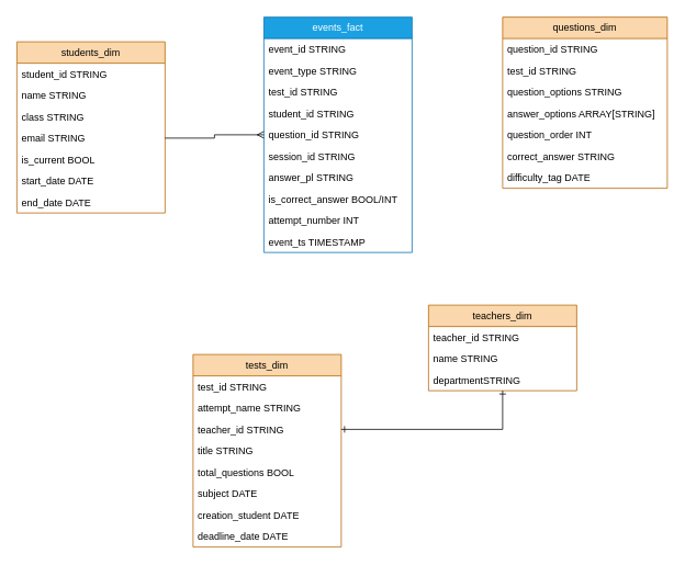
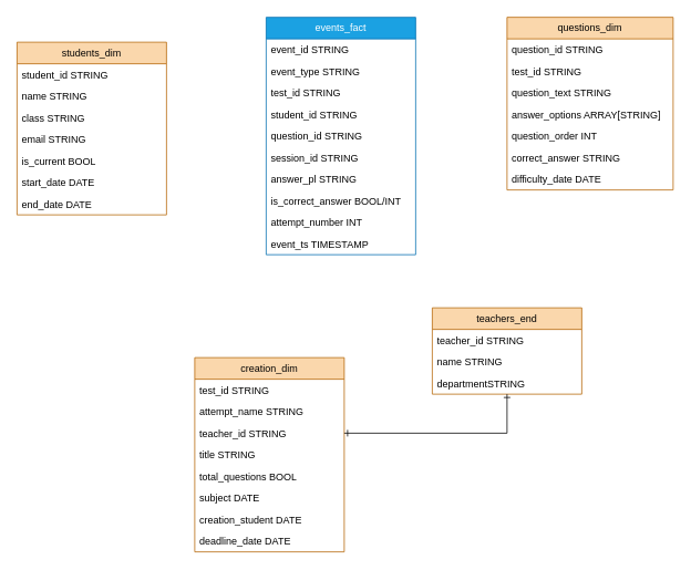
  <mxCell id="0" />
  <mxCell id="1" parent="0" />
  <mxCell id="2" value="events_fact" style="swimlane;fontStyle=0;childLayout=stackLayout;horizontal=1;startSize=26;fillColor=#1ba1e2;horizontalStack=0;resizeParent=1;resizeParentMax=0;resizeLast=0;collapsible=1;marginBottom=0;whiteSpace=wrap;html=1;fontColor=#ffffff;strokeColor=#006EAF;" vertex="1" parent="1"><mxGeometry x="320" y="20" width="180" height="286" as="geometry" /></mxCell>
  <mxCell id="3" value="event_id STRING" style="text;strokeColor=none;fillColor=none;align=left;verticalAlign=top;spacingLeft=4;spacingRight=4;overflow=hidden;rotatable=0;points=[[0,0.5],[1,0.5]];portConstraint=eastwest;whiteSpace=wrap;html=1;" vertex="1" parent="2"><mxGeometry y="26" width="180" height="26" as="geometry" /></mxCell>
  <mxCell id="4" value="event_type STRING" style="text;strokeColor=none;fillColor=none;align=left;verticalAlign=top;spacingLeft=4;spacingRight=4;overflow=hidden;rotatable=0;points=[[0,0.5],[1,0.5]];portConstraint=eastwest;whiteSpace=wrap;html=1;" vertex="1" parent="2"><mxGeometry y="52" width="180" height="26" as="geometry" /></mxCell>
  <mxCell id="5" value="test_id STRING" style="text;strokeColor=none;fillColor=none;align=left;verticalAlign=top;spacingLeft=4;spacingRight=4;overflow=hidden;rotatable=0;points=[[0,0.5],[1,0.5]];portConstraint=eastwest;whiteSpace=wrap;html=1;" vertex="1" parent="2"><mxGeometry y="78" width="180" height="26" as="geometry" /></mxCell>
  <mxCell id="6" value="student_id STRING" style="text;strokeColor=none;fillColor=none;align=left;verticalAlign=top;spacingLeft=4;spacingRight=4;overflow=hidden;rotatable=0;points=[[0,0.5],[1,0.5]];portConstraint=eastwest;whiteSpace=wrap;html=1;" vertex="1" parent="2"><mxGeometry y="104" width="180" height="26" as="geometry" /></mxCell>
  <mxCell id="7" value="question_id STRING" style="text;strokeColor=none;fillColor=none;align=left;verticalAlign=top;spacingLeft=4;spacingRight=4;overflow=hidden;rotatable=0;points=[[0,0.5],[1,0.5]];portConstraint=eastwest;whiteSpace=wrap;html=1;" vertex="1" parent="2"><mxGeometry y="130" width="180" height="26" as="geometry" /></mxCell>
  <mxCell id="8" value="session_id STRING" style="text;strokeColor=none;fillColor=none;align=left;verticalAlign=top;spacingLeft=4;spacingRight=4;overflow=hidden;rotatable=0;points=[[0,0.5],[1,0.5]];portConstraint=eastwest;whiteSpace=wrap;html=1;" vertex="1" parent="2"><mxGeometry y="156" width="180" height="26" as="geometry" /></mxCell>
  <mxCell id="9" value="answer_pl STRING" style="text;strokeColor=none;fillColor=none;align=left;verticalAlign=top;spacingLeft=4;spacingRight=4;overflow=hidden;rotatable=0;points=[[0,0.5],[1,0.5]];portConstraint=eastwest;whiteSpace=wrap;html=1;" vertex="1" parent="2"><mxGeometry y="182" width="180" height="26" as="geometry" /></mxCell>
  <mxCell id="10" value="is_correct_answer BOOL/INT" style="text;strokeColor=none;fillColor=none;align=left;verticalAlign=top;spacingLeft=4;spacingRight=4;overflow=hidden;rotatable=0;points=[[0,0.5],[1,0.5]];portConstraint=eastwest;whiteSpace=wrap;html=1;" vertex="1" parent="2"><mxGeometry y="208" width="180" height="26" as="geometry" /></mxCell>
  <mxCell id="11" value="attempt_number INT" style="text;strokeColor=none;fillColor=none;align=left;verticalAlign=top;spacingLeft=4;spacingRight=4;overflow=hidden;rotatable=0;points=[[0,0.5],[1,0.5]];portConstraint=eastwest;whiteSpace=wrap;html=1;" vertex="1" parent="2"><mxGeometry y="234" width="180" height="26" as="geometry" /></mxCell>
  <mxCell id="12" value="event_ts TIMESTAMP" style="text;strokeColor=none;fillColor=none;align=left;verticalAlign=top;spacingLeft=4;spacingRight=4;overflow=hidden;rotatable=0;points=[[0,0.5],[1,0.5]];portConstraint=eastwest;whiteSpace=wrap;html=1;" vertex="1" parent="2"><mxGeometry y="260" width="180" height="26" as="geometry" /></mxCell>
  <mxCell id="13" value="students_dim" style="swimlane;fontStyle=0;childLayout=stackLayout;horizontal=1;startSize=26;fillColor=#fad7ac;horizontalStack=0;resizeParent=1;resizeParentMax=0;resizeLast=0;collapsible=1;marginBottom=0;whiteSpace=wrap;html=1;strokeColor=#b46504;" vertex="1" parent="1"><mxGeometry x="20" y="50" width="180" height="208" as="geometry" /></mxCell>
  <mxCell id="14" value="student_id STRING" style="text;strokeColor=none;fillColor=none;align=left;verticalAlign=top;spacingLeft=4;spacingRight=4;overflow=hidden;rotatable=0;points=[[0,0.5],[1,0.5]];portConstraint=eastwest;whiteSpace=wrap;html=1;" vertex="1" parent="13"><mxGeometry y="26" width="180" height="26" as="geometry" /></mxCell>
  <mxCell id="15" value="name STRING" style="text;strokeColor=none;fillColor=none;align=left;verticalAlign=top;spacingLeft=4;spacingRight=4;overflow=hidden;rotatable=0;points=[[0,0.5],[1,0.5]];portConstraint=eastwest;whiteSpace=wrap;html=1;" vertex="1" parent="13"><mxGeometry y="52" width="180" height="26" as="geometry" /></mxCell>
  <mxCell id="16" value="class STRING" style="text;strokeColor=none;fillColor=none;align=left;verticalAlign=top;spacingLeft=4;spacingRight=4;overflow=hidden;rotatable=0;points=[[0,0.5],[1,0.5]];portConstraint=eastwest;whiteSpace=wrap;html=1;" vertex="1" parent="13"><mxGeometry y="78" width="180" height="26" as="geometry" /></mxCell>
  <mxCell id="17" value="email STRING" style="text;strokeColor=none;fillColor=none;align=left;verticalAlign=top;spacingLeft=4;spacingRight=4;overflow=hidden;rotatable=0;points=[[0,0.5],[1,0.5]];portConstraint=eastwest;whiteSpace=wrap;html=1;" vertex="1" parent="13"><mxGeometry y="104" width="180" height="26" as="geometry" /></mxCell>
  <mxCell id="18" value="is_current BOOL" style="text;strokeColor=none;fillColor=none;align=left;verticalAlign=top;spacingLeft=4;spacingRight=4;overflow=hidden;rotatable=0;points=[[0,0.5],[1,0.5]];portConstraint=eastwest;whiteSpace=wrap;html=1;" vertex="1" parent="13"><mxGeometry y="130" width="180" height="26" as="geometry" /></mxCell>
  <mxCell id="19" value="start_date DATE" style="text;strokeColor=none;fillColor=none;align=left;verticalAlign=top;spacingLeft=4;spacingRight=4;overflow=hidden;rotatable=0;points=[[0,0.5],[1,0.5]];portConstraint=eastwest;whiteSpace=wrap;html=1;" vertex="1" parent="13"><mxGeometry y="156" width="180" height="26" as="geometry" /></mxCell>
  <mxCell id="20" value="end_date DATE" style="text;strokeColor=none;fillColor=none;align=left;verticalAlign=top;spacingLeft=4;spacingRight=4;overflow=hidden;rotatable=0;points=[[0,0.5],[1,0.5]];portConstraint=eastwest;whiteSpace=wrap;html=1;" vertex="1" parent="13"><mxGeometry y="182" width="180" height="26" as="geometry" /></mxCell>
- <mxCell id="21" value="tests_dim" style="swimlane;fontStyle=0;childLayout=stackLayout;horizontal=1;startSize=26;fillColor=#fad7ac;horizontalStack=0;resizeParent=1;resizeParentMax=0;resizeLast=0;collapsible=1;marginBottom=0;whiteSpace=wrap;html=1;strokeColor=#b46504;" vertex="1" parent="1"><mxGeometry x="234" y="430" width="180" height="234" as="geometry" /></mxCell>
+ <mxCell id="21" value="creation_dim" style="swimlane;fontStyle=0;childLayout=stackLayout;horizontal=1;startSize=26;fillColor=#fad7ac;horizontalStack=0;resizeParent=1;resizeParentMax=0;resizeLast=0;collapsible=1;marginBottom=0;whiteSpace=wrap;html=1;strokeColor=#b46504;" vertex="1" parent="1"><mxGeometry x="234" y="430" width="180" height="234" as="geometry" /></mxCell>
  <mxCell id="22" value="test_id STRING" style="text;strokeColor=none;fillColor=none;align=left;verticalAlign=top;spacingLeft=4;spacingRight=4;overflow=hidden;rotatable=0;points=[[0,0.5],[1,0.5]];portConstraint=eastwest;whiteSpace=wrap;html=1;" vertex="1" parent="21"><mxGeometry y="26" width="180" height="26" as="geometry" /></mxCell>
  <mxCell id="23" value="attempt_name STRING" style="text;strokeColor=none;fillColor=none;align=left;verticalAlign=top;spacingLeft=4;spacingRight=4;overflow=hidden;rotatable=0;points=[[0,0.5],[1,0.5]];portConstraint=eastwest;whiteSpace=wrap;html=1;" vertex="1" parent="21"><mxGeometry y="52" width="180" height="26" as="geometry" /></mxCell>
  <mxCell id="24" value="teacher_id STRING" style="text;strokeColor=none;fillColor=none;align=left;verticalAlign=top;spacingLeft=4;spacingRight=4;overflow=hidden;rotatable=0;points=[[0,0.5],[1,0.5]];portConstraint=eastwest;whiteSpace=wrap;html=1;" vertex="1" parent="21"><mxGeometry y="78" width="180" height="26" as="geometry" /></mxCell>
  <mxCell id="25" value="title STRING" style="text;strokeColor=none;fillColor=none;align=left;verticalAlign=top;spacingLeft=4;spacingRight=4;overflow=hidden;rotatable=0;points=[[0,0.5],[1,0.5]];portConstraint=eastwest;whiteSpace=wrap;html=1;" vertex="1" parent="21"><mxGeometry y="104" width="180" height="26" as="geometry" /></mxCell>
  <mxCell id="26" value="total_questions BOOL" style="text;strokeColor=none;fillColor=none;align=left;verticalAlign=top;spacingLeft=4;spacingRight=4;overflow=hidden;rotatable=0;points=[[0,0.5],[1,0.5]];portConstraint=eastwest;whiteSpace=wrap;html=1;" vertex="1" parent="21"><mxGeometry y="130" width="180" height="26" as="geometry" /></mxCell>
  <mxCell id="27" value="subject DATE" style="text;strokeColor=none;fillColor=none;align=left;verticalAlign=top;spacingLeft=4;spacingRight=4;overflow=hidden;rotatable=0;points=[[0,0.5],[1,0.5]];portConstraint=eastwest;whiteSpace=wrap;html=1;" vertex="1" parent="21"><mxGeometry y="156" width="180" height="26" as="geometry" /></mxCell>
  <mxCell id="28" value="creation_student DATE" style="text;strokeColor=none;fillColor=none;align=left;verticalAlign=top;spacingLeft=4;spacingRight=4;overflow=hidden;rotatable=0;points=[[0,0.5],[1,0.5]];portConstraint=eastwest;whiteSpace=wrap;html=1;" vertex="1" parent="21"><mxGeometry y="182" width="180" height="26" as="geometry" /></mxCell>
  <mxCell id="29" value="deadline_date DATE" style="text;strokeColor=none;fillColor=none;align=left;verticalAlign=top;spacingLeft=4;spacingRight=4;overflow=hidden;rotatable=0;points=[[0,0.5],[1,0.5]];portConstraint=eastwest;whiteSpace=wrap;html=1;" vertex="1" parent="21"><mxGeometry y="208" width="180" height="26" as="geometry" /></mxCell>
  <mxCell id="30" value="questions_dim" style="swimlane;fontStyle=0;childLayout=stackLayout;horizontal=1;startSize=26;fillColor=#fad7ac;horizontalStack=0;resizeParent=1;resizeParentMax=0;resizeLast=0;collapsible=1;marginBottom=0;whiteSpace=wrap;html=1;strokeColor=#b46504;" vertex="1" parent="1"><mxGeometry x="610" y="20" width="200" height="208" as="geometry" /></mxCell>
  <mxCell id="31" value="question_id STRING" style="text;strokeColor=none;fillColor=none;align=left;verticalAlign=top;spacingLeft=4;spacingRight=4;overflow=hidden;rotatable=0;points=[[0,0.5],[1,0.5]];portConstraint=eastwest;whiteSpace=wrap;html=1;" vertex="1" parent="30"><mxGeometry y="26" width="200" height="26" as="geometry" /></mxCell>
  <mxCell id="32" value="test_id STRING" style="text;strokeColor=none;fillColor=none;align=left;verticalAlign=top;spacingLeft=4;spacingRight=4;overflow=hidden;rotatable=0;points=[[0,0.5],[1,0.5]];portConstraint=eastwest;whiteSpace=wrap;html=1;" vertex="1" parent="30"><mxGeometry y="52" width="200" height="26" as="geometry" /></mxCell>
- <mxCell id="33" value="question_options STRING" style="text;strokeColor=none;fillColor=none;align=left;verticalAlign=top;spacingLeft=4;spacingRight=4;overflow=hidden;rotatable=0;points=[[0,0.5],[1,0.5]];portConstraint=eastwest;whiteSpace=wrap;html=1;" vertex="1" parent="30"><mxGeometry y="78" width="200" height="26" as="geometry" /></mxCell>
+ <mxCell id="33" value="question_text STRING" style="text;strokeColor=none;fillColor=none;align=left;verticalAlign=top;spacingLeft=4;spacingRight=4;overflow=hidden;rotatable=0;points=[[0,0.5],[1,0.5]];portConstraint=eastwest;whiteSpace=wrap;html=1;" vertex="1" parent="30"><mxGeometry y="78" width="200" height="26" as="geometry" /></mxCell>
  <mxCell id="34" value="answer_options ARRAY[STRING]" style="text;strokeColor=none;fillColor=none;align=left;verticalAlign=top;spacingLeft=4;spacingRight=4;overflow=hidden;rotatable=0;points=[[0,0.5],[1,0.5]];portConstraint=eastwest;whiteSpace=wrap;html=1;" vertex="1" parent="30"><mxGeometry y="104" width="200" height="26" as="geometry" /></mxCell>
  <mxCell id="35" value="question_order INT" style="text;strokeColor=none;fillColor=none;align=left;verticalAlign=top;spacingLeft=4;spacingRight=4;overflow=hidden;rotatable=0;points=[[0,0.5],[1,0.5]];portConstraint=eastwest;whiteSpace=wrap;html=1;" vertex="1" parent="30"><mxGeometry y="130" width="200" height="26" as="geometry" /></mxCell>
  <mxCell id="36" value="correct_answer STRING" style="text;strokeColor=none;fillColor=none;align=left;verticalAlign=top;spacingLeft=4;spacingRight=4;overflow=hidden;rotatable=0;points=[[0,0.5],[1,0.5]];portConstraint=eastwest;whiteSpace=wrap;html=1;" vertex="1" parent="30"><mxGeometry y="156" width="200" height="26" as="geometry" /></mxCell>
- <mxCell id="37" value="difficulty_tag DATE" style="text;strokeColor=none;fillColor=none;align=left;verticalAlign=top;spacingLeft=4;spacingRight=4;overflow=hidden;rotatable=0;points=[[0,0.5],[1,0.5]];portConstraint=eastwest;whiteSpace=wrap;html=1;" vertex="1" parent="30"><mxGeometry y="182" width="200" height="26" as="geometry" /></mxCell>
- <mxCell id="38" value="teachers_dim" style="swimlane;fontStyle=0;childLayout=stackLayout;horizontal=1;startSize=26;fillColor=#fad7ac;horizontalStack=0;resizeParent=1;resizeParentMax=0;resizeLast=0;collapsible=1;marginBottom=0;whiteSpace=wrap;html=1;strokeColor=#b46504;" vertex="1" parent="1"><mxGeometry x="520" y="370" width="180" height="104" as="geometry" /></mxCell>
+ <mxCell id="37" value="difficulty_date DATE" style="text;strokeColor=none;fillColor=none;align=left;verticalAlign=top;spacingLeft=4;spacingRight=4;overflow=hidden;rotatable=0;points=[[0,0.5],[1,0.5]];portConstraint=eastwest;whiteSpace=wrap;html=1;" vertex="1" parent="30"><mxGeometry y="182" width="200" height="26" as="geometry" /></mxCell>
+ <mxCell id="38" value="teachers_end" style="swimlane;fontStyle=0;childLayout=stackLayout;horizontal=1;startSize=26;fillColor=#fad7ac;horizontalStack=0;resizeParent=1;resizeParentMax=0;resizeLast=0;collapsible=1;marginBottom=0;whiteSpace=wrap;html=1;strokeColor=#b46504;" vertex="1" parent="1"><mxGeometry x="520" y="370" width="180" height="104" as="geometry" /></mxCell>
  <mxCell id="39" value="teacher_id STRING" style="text;strokeColor=none;fillColor=none;align=left;verticalAlign=top;spacingLeft=4;spacingRight=4;overflow=hidden;rotatable=0;points=[[0,0.5],[1,0.5]];portConstraint=eastwest;whiteSpace=wrap;html=1;" vertex="1" parent="38"><mxGeometry y="26" width="180" height="26" as="geometry" /></mxCell>
  <mxCell id="40" value="name STRING" style="text;strokeColor=none;fillColor=none;align=left;verticalAlign=top;spacingLeft=4;spacingRight=4;overflow=hidden;rotatable=0;points=[[0,0.5],[1,0.5]];portConstraint=eastwest;whiteSpace=wrap;html=1;" vertex="1" parent="38"><mxGeometry y="52" width="180" height="26" as="geometry" /></mxCell>
  <mxCell id="41" value="departmentSTRING" style="text;strokeColor=none;fillColor=none;align=left;verticalAlign=top;spacingLeft=4;spacingRight=4;overflow=hidden;rotatable=0;points=[[0,0.5],[1,0.5]];portConstraint=eastwest;whiteSpace=wrap;html=1;" vertex="1" parent="38"><mxGeometry y="78" width="180" height="26" as="geometry" /></mxCell>
- <mxCell id="42" style="edgeStyle=orthogonalEdgeStyle;rounded=0;orthogonalLoop=1;jettySize=auto;html=1;exitX=1;exitY=0.5;exitDx=0;exitDy=0;endArrow=ERmany;endFill=0;" edge="1" parent="1" source="17" target="2"><mxGeometry relative="1" as="geometry" /></mxCell>
  <mxCell id="43" style="edgeStyle=orthogonalEdgeStyle;rounded=0;orthogonalLoop=1;jettySize=auto;html=1;exitX=1;exitY=0.5;exitDx=0;exitDy=0;endArrow=ERone;endFill=0;startArrow=ERone;startFill=0;" edge="1" parent="1" source="24" target="38"><mxGeometry relative="1" as="geometry" /></mxCell>
